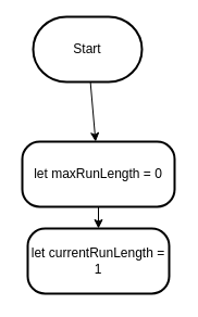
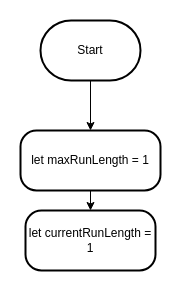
  <mxCell id="0" />
  <mxCell id="1" parent="0" />
  <mxCell id="2" value="" style="edgeStyle=none;html=1;" edge="1" parent="1" source="3" target="5"><mxGeometry relative="1" as="geometry" /></mxCell>
- <mxCell id="3" value="Start" style="strokeWidth=2;html=1;shape=mxgraph.flowchart.terminator;whiteSpace=wrap;" vertex="1" parent="1"><mxGeometry x="30" y="15" width="100" height="60" as="geometry" /></mxCell>
+ <mxCell id="3" value="Start" style="strokeWidth=2;html=1;shape=mxgraph.flowchart.terminator;whiteSpace=wrap;" vertex="1" parent="1"><mxGeometry x="40" y="20" width="100" height="60" as="geometry" /></mxCell>
  <mxCell id="4" value="" style="edgeStyle=none;html=1;" edge="1" parent="1" source="5" target="6"><mxGeometry relative="1" as="geometry" /></mxCell>
- <mxCell id="5" value="let maxRunLength = 0" style="rounded=1;whiteSpace=wrap;html=1;absoluteArcSize=1;arcSize=32;strokeWidth=2;" vertex="1" parent="1"><mxGeometry x="20" y="130" width="140" height="60" as="geometry" /></mxCell>
+ <mxCell id="5" value="let maxRunLength = 1" style="rounded=1;whiteSpace=wrap;html=1;absoluteArcSize=1;arcSize=32;strokeWidth=2;" vertex="1" parent="1"><mxGeometry x="20" y="130" width="140" height="60" as="geometry" /></mxCell>
  <mxCell id="6" value="let currentRunLength = 1" style="rounded=1;whiteSpace=wrap;html=1;absoluteArcSize=1;arcSize=32;strokeWidth=2;" vertex="1" parent="1"><mxGeometry x="25" y="210" width="130" height="60" as="geometry" /></mxCell>
